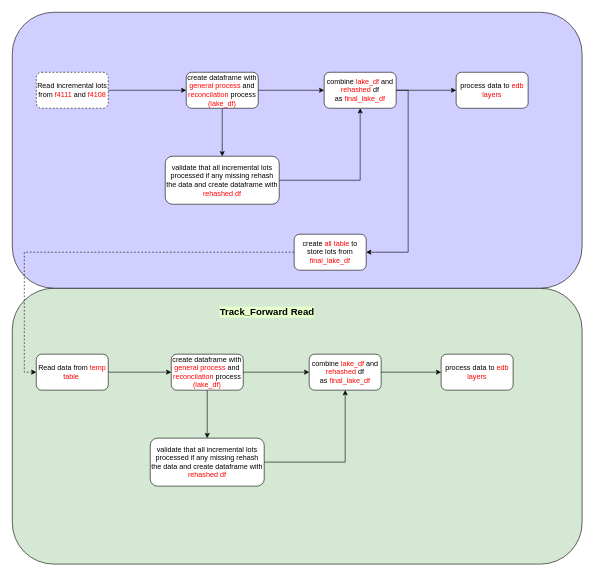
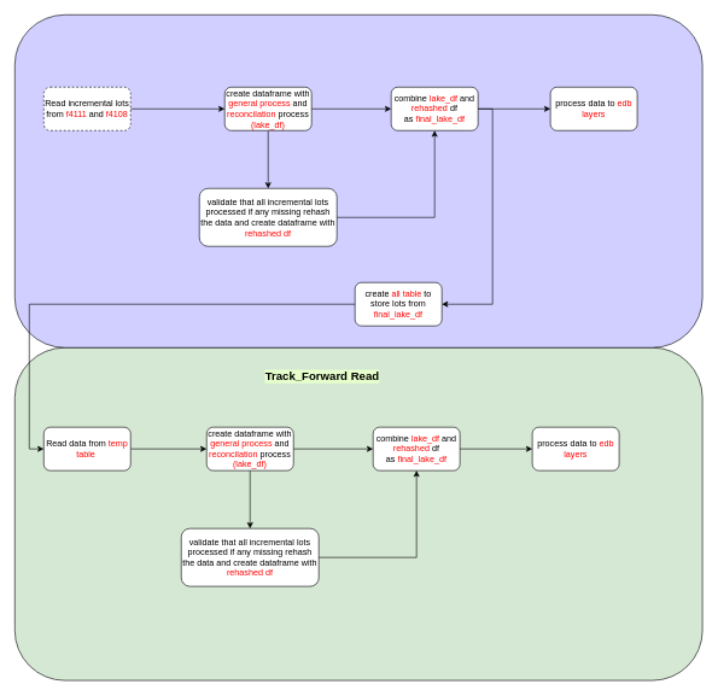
  <mxCell id="0" />
  <mxCell id="1" parent="0" />
  <mxCell id="2" value="" style="rounded=1;whiteSpace=wrap;html=1;strokeColor=#000000;fillColor=#D5E8D4;" vertex="1" parent="1"><mxGeometry x="20" y="480" width="950" height="460" as="geometry" /></mxCell>
  <mxCell id="3" value="" style="rounded=1;whiteSpace=wrap;html=1;fillColor=#D0CFFF;" vertex="1" parent="1"><mxGeometry x="20" y="20" width="950" height="460" as="geometry" /></mxCell>
  <mxCell id="4" style="edgeStyle=orthogonalEdgeStyle;rounded=0;orthogonalLoop=1;jettySize=auto;html=1;exitX=1;exitY=0.5;exitDx=0;exitDy=0;" edge="1" parent="1" source="5" target="8"><mxGeometry relative="1" as="geometry" /></mxCell>
  <mxCell id="5" value="Read incremental lots from &lt;font color=&quot;#ff0000&quot;&gt;f4111&lt;/font&gt; and &lt;font color=&quot;#ff0000&quot;&gt;f4108&lt;/font&gt;" style="rounded=1;whiteSpace=wrap;html=1;dashed=1;" vertex="1" parent="1"><mxGeometry x="60" y="120" width="120" height="60" as="geometry" /></mxCell>
  <mxCell id="6" style="edgeStyle=orthogonalEdgeStyle;rounded=0;orthogonalLoop=1;jettySize=auto;html=1;exitX=0.5;exitY=1;exitDx=0;exitDy=0;entryX=0.5;entryY=0;entryDx=0;entryDy=0;" edge="1" parent="1" source="8" target="12"><mxGeometry relative="1" as="geometry" /></mxCell>
  <mxCell id="7" style="edgeStyle=orthogonalEdgeStyle;rounded=0;orthogonalLoop=1;jettySize=auto;html=1;exitX=1;exitY=0.5;exitDx=0;exitDy=0;" edge="1" parent="1" source="8" target="10"><mxGeometry relative="1" as="geometry" /></mxCell>
  <mxCell id="8" value="create dataframe with &lt;font color=&quot;#ff0000&quot;&gt;general process&lt;/font&gt; and &lt;font color=&quot;#ff0000&quot;&gt;reconcilation &lt;/font&gt;process &lt;font color=&quot;#ff0000&quot;&gt;(lake_df)&lt;/font&gt;" style="rounded=1;whiteSpace=wrap;html=1;" vertex="1" parent="1"><mxGeometry x="310" y="120" width="120" height="60" as="geometry" /></mxCell>
  <mxCell id="9" style="edgeStyle=orthogonalEdgeStyle;rounded=0;orthogonalLoop=1;jettySize=auto;html=1;exitX=1;exitY=0.5;exitDx=0;exitDy=0;entryX=1;entryY=0.5;entryDx=0;entryDy=0;" edge="1" parent="1" source="10" target="15"><mxGeometry relative="1" as="geometry"><Array as="points"><mxPoint x="680" y="150" /><mxPoint x="680" y="420" /></Array></mxGeometry></mxCell>
  <mxCell id="10" value="combine &lt;font color=&quot;#ff0000&quot;&gt;lake_df&lt;/font&gt; and &lt;font color=&quot;#ff0000&quot;&gt;rehashed &lt;/font&gt;df&lt;font color=&quot;#ff0000&quot;&gt; &lt;/font&gt;as&lt;font color=&quot;#ff0000&quot;&gt;&amp;nbsp;final_lake_df&lt;/font&gt;" style="rounded=1;whiteSpace=wrap;html=1;" vertex="1" parent="1"><mxGeometry x="540" y="120" width="120" height="60" as="geometry" /></mxCell>
  <mxCell id="11" style="edgeStyle=orthogonalEdgeStyle;rounded=0;orthogonalLoop=1;jettySize=auto;html=1;exitX=1;exitY=0.5;exitDx=0;exitDy=0;entryX=0.5;entryY=1;entryDx=0;entryDy=0;" edge="1" parent="1" source="12" target="10"><mxGeometry relative="1" as="geometry" /></mxCell>
  <mxCell id="12" value="validate that all incremental lots processed if any missing rehash the data and create dataframe with &lt;font color=&quot;#ff0000&quot;&gt;rehashed df&lt;/font&gt;" style="rounded=1;whiteSpace=wrap;html=1;" vertex="1" parent="1"><mxGeometry x="275" y="260" width="190" height="80" as="geometry" /></mxCell>
  <mxCell id="13" style="edgeStyle=orthogonalEdgeStyle;rounded=0;orthogonalLoop=1;jettySize=auto;html=1;exitX=1;exitY=0.5;exitDx=0;exitDy=0;entryX=0;entryY=0.5;entryDx=0;entryDy=0;" edge="1" parent="1" source="10" target="16"><mxGeometry relative="1" as="geometry" /></mxCell>
- <mxCell id="14" style="edgeStyle=orthogonalEdgeStyle;rounded=0;orthogonalLoop=1;jettySize=auto;html=1;exitX=0;exitY=0.5;exitDx=0;exitDy=0;entryX=0;entryY=0.5;entryDx=0;entryDy=0;dashed=1;" edge="1" parent="1" source="15" target="26"><mxGeometry relative="1" as="geometry" /></mxCell>
+ <mxCell id="14" style="edgeStyle=orthogonalEdgeStyle;rounded=0;orthogonalLoop=1;jettySize=auto;html=1;exitX=0;exitY=0.5;exitDx=0;exitDy=0;entryX=0;entryY=0.5;entryDx=0;entryDy=0;" edge="1" parent="1" source="15" target="26"><mxGeometry relative="1" as="geometry" /></mxCell>
  <mxCell id="15" value="create &lt;font color=&quot;#ff0000&quot;&gt;all table&lt;/font&gt; to store lots from &lt;font color=&quot;#ff0000&quot;&gt;final_lake_df&lt;/font&gt;" style="rounded=1;whiteSpace=wrap;html=1;" vertex="1" parent="1"><mxGeometry x="490" y="390" width="120" height="60" as="geometry" /></mxCell>
  <mxCell id="16" value="process data to &lt;font color=&quot;#ff0000&quot;&gt;edb layers&lt;/font&gt;" style="rounded=1;whiteSpace=wrap;html=1;" vertex="1" parent="1"><mxGeometry x="760" y="120" width="120" height="60" as="geometry" /></mxCell>
  <mxCell id="17" style="edgeStyle=orthogonalEdgeStyle;rounded=0;orthogonalLoop=1;jettySize=auto;html=1;exitX=0.5;exitY=1;exitDx=0;exitDy=0;entryX=0.5;entryY=0;entryDx=0;entryDy=0;" edge="1" parent="1" source="19" target="22"><mxGeometry relative="1" as="geometry" /></mxCell>
  <mxCell id="18" style="edgeStyle=orthogonalEdgeStyle;rounded=0;orthogonalLoop=1;jettySize=auto;html=1;exitX=1;exitY=0.5;exitDx=0;exitDy=0;" edge="1" parent="1" source="19" target="20"><mxGeometry relative="1" as="geometry" /></mxCell>
  <mxCell id="19" value="create dataframe with &lt;font color=&quot;#ff0000&quot;&gt;general process&lt;/font&gt; and &lt;font color=&quot;#ff0000&quot;&gt;reconcilation &lt;/font&gt;process &lt;font color=&quot;#ff0000&quot;&gt;(lake_df)&lt;/font&gt;" style="rounded=1;whiteSpace=wrap;html=1;" vertex="1" parent="1"><mxGeometry x="285" y="590" width="120" height="60" as="geometry" /></mxCell>
  <mxCell id="20" value="combine &lt;font color=&quot;#ff0000&quot;&gt;lake_df&lt;/font&gt; and &lt;font color=&quot;#ff0000&quot;&gt;rehashed &lt;/font&gt;df&lt;font color=&quot;#ff0000&quot;&gt; &lt;/font&gt;as&lt;font color=&quot;#ff0000&quot;&gt;&amp;nbsp;final_lake_df&lt;/font&gt;" style="rounded=1;whiteSpace=wrap;html=1;" vertex="1" parent="1"><mxGeometry x="515" y="590" width="120" height="60" as="geometry" /></mxCell>
  <mxCell id="21" style="edgeStyle=orthogonalEdgeStyle;rounded=0;orthogonalLoop=1;jettySize=auto;html=1;exitX=1;exitY=0.5;exitDx=0;exitDy=0;entryX=0.5;entryY=1;entryDx=0;entryDy=0;" edge="1" parent="1" source="22" target="20"><mxGeometry relative="1" as="geometry" /></mxCell>
  <mxCell id="22" value="validate that all incremental lots processed if any missing rehash the data and create dataframe with &lt;font color=&quot;#ff0000&quot;&gt;rehashed df&lt;/font&gt;" style="rounded=1;whiteSpace=wrap;html=1;" vertex="1" parent="1"><mxGeometry x="250" y="730" width="190" height="80" as="geometry" /></mxCell>
  <mxCell id="23" style="edgeStyle=orthogonalEdgeStyle;rounded=0;orthogonalLoop=1;jettySize=auto;html=1;exitX=1;exitY=0.5;exitDx=0;exitDy=0;entryX=0;entryY=0.5;entryDx=0;entryDy=0;" edge="1" parent="1" source="20" target="24"><mxGeometry relative="1" as="geometry" /></mxCell>
  <mxCell id="24" value="process data to &lt;font color=&quot;#ff0000&quot;&gt;edb layers&lt;/font&gt;" style="rounded=1;whiteSpace=wrap;html=1;" vertex="1" parent="1"><mxGeometry x="735" y="590" width="120" height="60" as="geometry" /></mxCell>
  <mxCell id="25" style="edgeStyle=orthogonalEdgeStyle;rounded=0;orthogonalLoop=1;jettySize=auto;html=1;exitX=1;exitY=0.5;exitDx=0;exitDy=0;" edge="1" parent="1" source="26" target="19"><mxGeometry relative="1" as="geometry" /></mxCell>
  <mxCell id="26" value="Read data from&amp;nbsp;&lt;font color=&quot;#ff0000&quot;&gt;temp table&lt;/font&gt;&amp;nbsp;" style="rounded=1;whiteSpace=wrap;html=1;" vertex="1" parent="1"><mxGeometry x="60" y="590" width="120" height="60" as="geometry" /></mxCell>
  <mxCell id="27" value="Track_Forward Read" style="text;html=1;strokeColor=none;fillColor=none;align=center;verticalAlign=middle;whiteSpace=wrap;rounded=0;fontStyle=1;fontSize=16;labelBackgroundColor=#E6FFCC;" vertex="1" parent="1"><mxGeometry x="350" y="505" width="190" height="30" as="geometry" /></mxCell>
